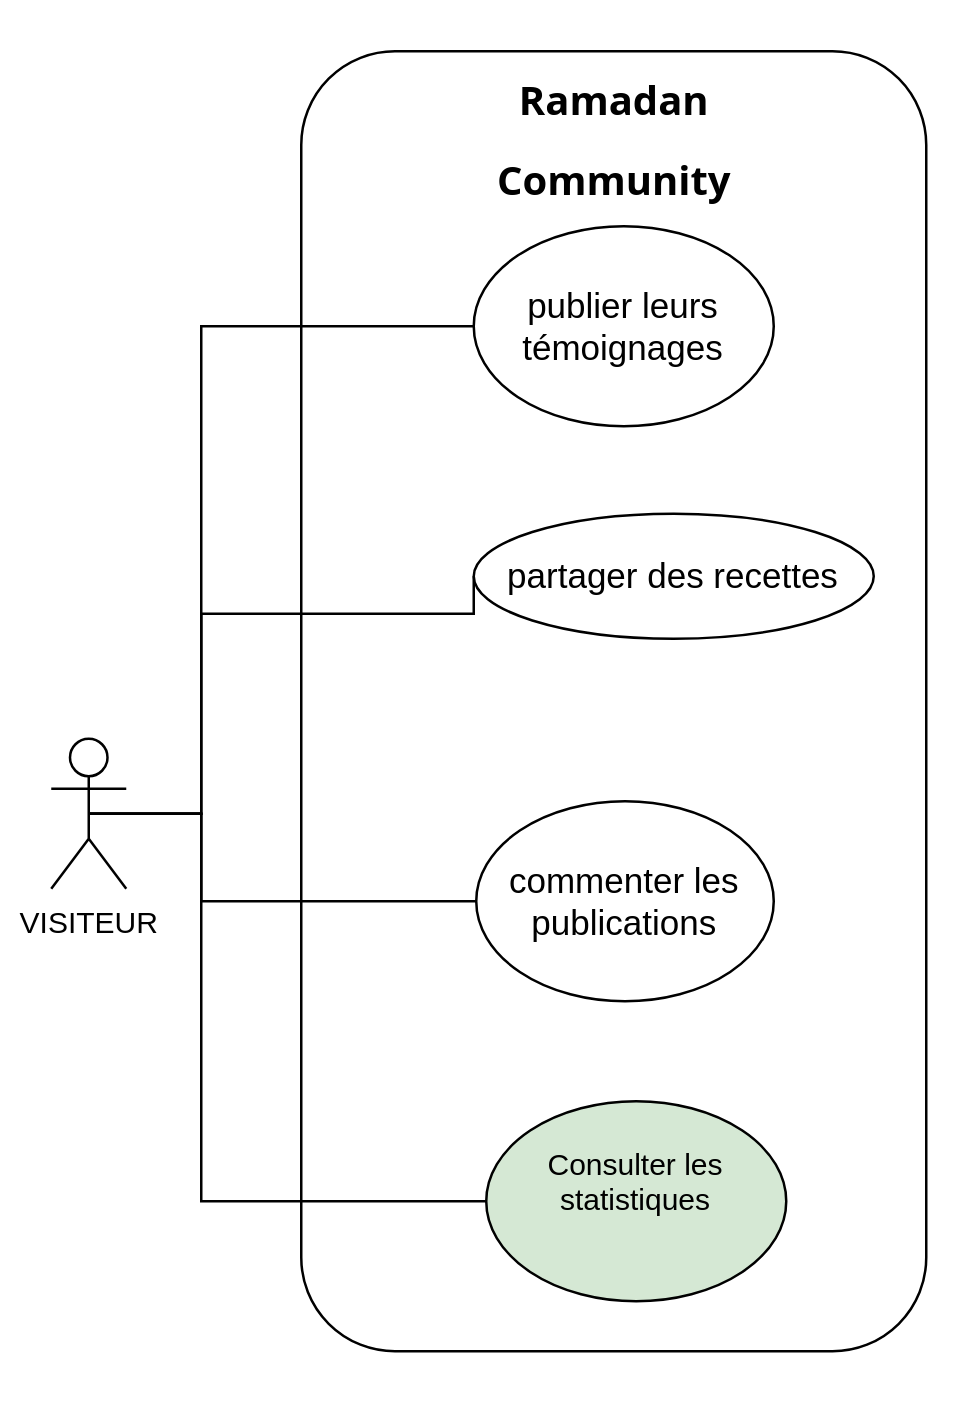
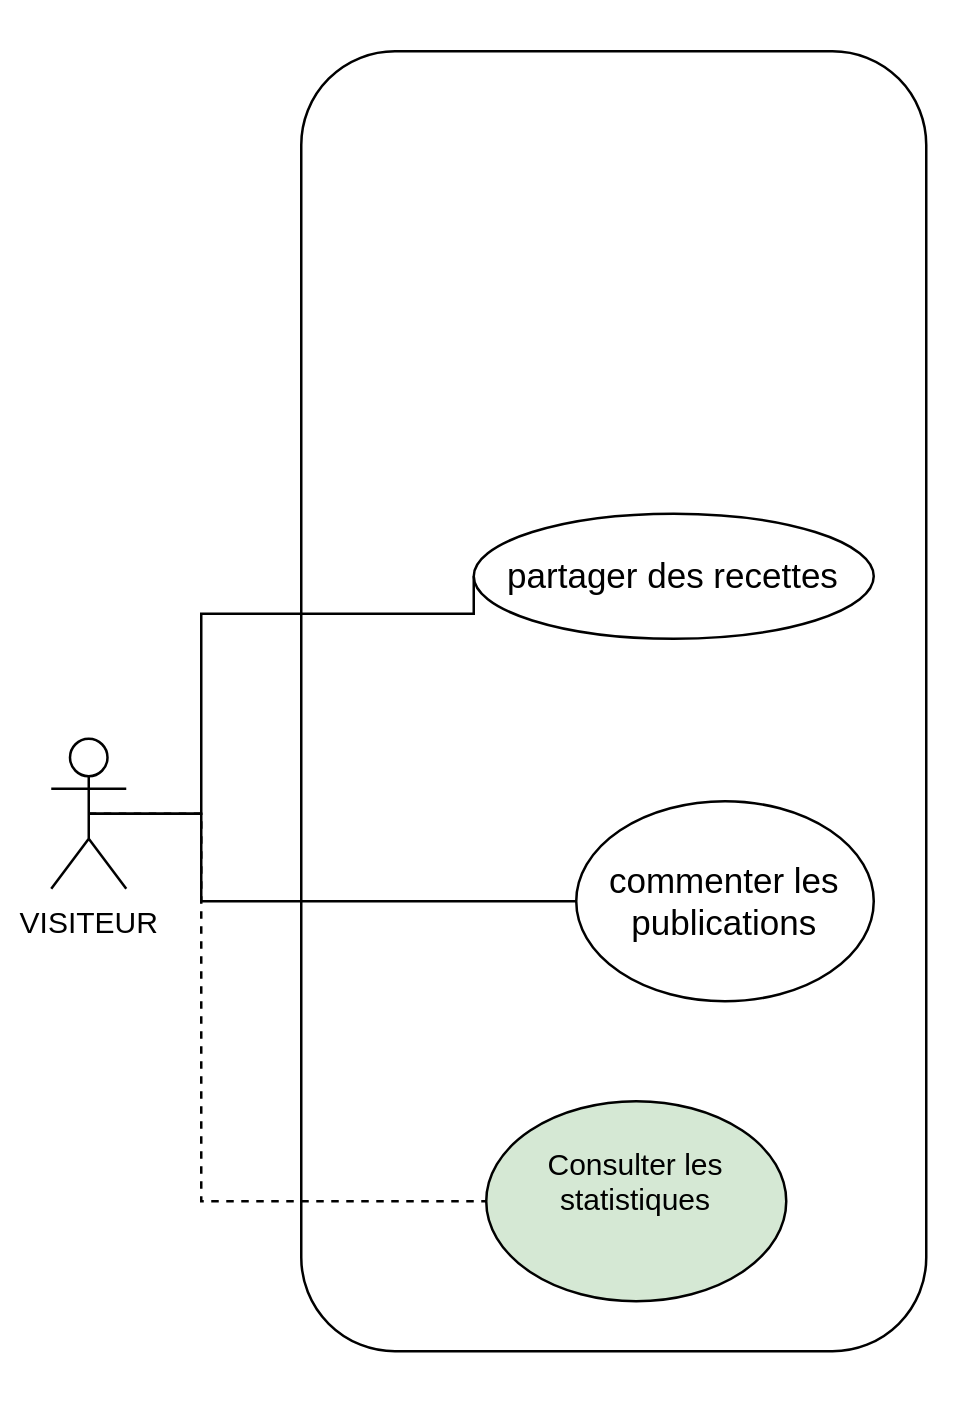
  <mxCell id="0" />
  <mxCell id="1" parent="0" />
  <mxCell id="2" value="" style="rounded=1;whiteSpace=wrap;html=1;" parent="1" vertex="1"><mxGeometry x="120" y="20" width="250" height="520" as="geometry" /></mxCell>
- <mxCell id="3" style="edgeStyle=orthogonalEdgeStyle;rounded=0;orthogonalLoop=1;jettySize=auto;html=1;exitX=0.5;exitY=0.5;exitDx=0;exitDy=0;exitPerimeter=0;entryX=0;entryY=0.5;entryDx=0;entryDy=0;endArrow=none;startFill=0;" parent="1" source="7" target="10" edge="1"><mxGeometry relative="1" as="geometry"><Array as="points"><mxPoint x="80" y="325" /><mxPoint x="80" y="130" /></Array></mxGeometry></mxCell>
  <mxCell id="4" style="edgeStyle=orthogonalEdgeStyle;rounded=0;orthogonalLoop=1;jettySize=auto;html=1;exitX=0.5;exitY=0.5;exitDx=0;exitDy=0;exitPerimeter=0;entryX=0;entryY=0.5;entryDx=0;entryDy=0;endArrow=none;startFill=0;" parent="1" source="7" target="8" edge="1"><mxGeometry relative="1" as="geometry"><Array as="points"><mxPoint x="80" y="325" /><mxPoint x="80" y="245" /></Array></mxGeometry></mxCell>
  <mxCell id="5" style="edgeStyle=orthogonalEdgeStyle;rounded=0;orthogonalLoop=1;jettySize=auto;html=1;exitX=0.5;exitY=0.5;exitDx=0;exitDy=0;exitPerimeter=0;endArrow=none;startFill=0;" parent="1" source="7" target="9" edge="1"><mxGeometry relative="1" as="geometry"><Array as="points"><mxPoint x="80" y="325" /><mxPoint x="80" y="360" /></Array></mxGeometry></mxCell>
- <mxCell id="6" style="edgeStyle=orthogonalEdgeStyle;rounded=0;orthogonalLoop=1;jettySize=auto;html=1;exitX=0.5;exitY=0.5;exitDx=0;exitDy=0;exitPerimeter=0;entryX=0;entryY=0.5;entryDx=0;entryDy=0;endArrow=none;startFill=0;" parent="1" source="7" target="11" edge="1"><mxGeometry relative="1" as="geometry"><Array as="points"><mxPoint x="80" y="325" /><mxPoint x="80" y="480" /></Array></mxGeometry></mxCell>
+ <mxCell id="6" style="edgeStyle=orthogonalEdgeStyle;rounded=0;orthogonalLoop=1;jettySize=auto;html=1;exitX=0.5;exitY=0.5;exitDx=0;exitDy=0;exitPerimeter=0;entryX=0;entryY=0.5;entryDx=0;entryDy=0;endArrow=none;startFill=0;dashed=1;" parent="1" source="7" target="11" edge="1"><mxGeometry relative="1" as="geometry"><Array as="points"><mxPoint x="80" y="325" /><mxPoint x="80" y="480" /></Array></mxGeometry></mxCell>
  <mxCell id="7" value="VISITEUR" style="shape=umlActor;verticalLabelPosition=bottom;verticalAlign=top;html=1;outlineConnect=0;" parent="1" vertex="1"><mxGeometry x="20" y="295" width="30" height="60" as="geometry" /></mxCell>
  <mxCell id="8" value="&lt;span style=&quot;font-family: &amp;quot;Nunito Sans&amp;quot;, sans-serif; font-size: 14px; text-align: start; white-space-collapse: preserve;&quot;&gt;&lt;font style=&quot;color: rgb(0, 0, 0);&quot;&gt;partager des recettes&lt;/font&gt;&lt;/span&gt;" style="ellipse;whiteSpace=wrap;html=1;fillStyle=auto;" parent="1" vertex="1"><mxGeometry x="189" y="205" width="160" height="50" as="geometry" /></mxCell>
- <mxCell id="9" value="&lt;span style=&quot;font-family: &amp;quot;Nunito Sans&amp;quot;, sans-serif; font-size: 14px; text-align: start; white-space-collapse: preserve;&quot;&gt;&lt;font style=&quot;color: rgb(0, 0, 0);&quot;&gt;commenter les publications&lt;/font&gt;&lt;/span&gt;" style="ellipse;whiteSpace=wrap;html=1;fillStyle=auto;" parent="1" vertex="1"><mxGeometry x="190" y="320" width="119" height="80" as="geometry" /></mxCell>
- <mxCell id="10" value="&lt;span style=&quot;font-family: &amp;quot;Nunito Sans&amp;quot;, sans-serif; font-size: 14px; text-align: start; white-space-collapse: preserve;&quot;&gt;&lt;font style=&quot;color: rgb(0, 0, 0);&quot;&gt;publier leurs témoignages&lt;/font&gt;&lt;/span&gt;" style="ellipse;whiteSpace=wrap;html=1;fillStyle=auto;" parent="1" vertex="1"><mxGeometry x="189" y="90" width="120" height="80" as="geometry" /></mxCell>
+ <mxCell id="9" value="&lt;span style=&quot;font-family: &amp;quot;Nunito Sans&amp;quot;, sans-serif; font-size: 14px; text-align: start; white-space-collapse: preserve;&quot;&gt;&lt;font style=&quot;color: rgb(0, 0, 0);&quot;&gt;commenter les publications&lt;/font&gt;&lt;/span&gt;" style="ellipse;whiteSpace=wrap;html=1;fillStyle=auto;" parent="1" vertex="1"><mxGeometry x="230" y="320" width="119" height="80" as="geometry" /></mxCell>
  <mxCell id="11" value="&#10;Consulter les statistiques&#10;&#10;" style="ellipse;whiteSpace=wrap;html=1;fillStyle=auto;fillColor=#d5e8d4;" parent="1" vertex="1"><mxGeometry x="194" y="440" width="120" height="80" as="geometry" /></mxCell>
- <mxCell id="12" value="&lt;h1 class=&quot;text-2xl font-bold font-arabic&quot; style=&quot;--tw-border-spacing-x: 0; --tw-border-spacing-y: 0; --tw-translate-x: 0; --tw-translate-y: 0; --tw-rotate: 0; --tw-skew-x: 0; --tw-skew-y: 0; --tw-scale-x: 1; --tw-scale-y: 1; --tw-pan-x: ; --tw-pan-y: ; --tw-pinch-zoom: ; --tw-scroll-snap-strictness: proximity; --tw-gradient-from-position: ; --tw-gradient-via-position: ; --tw-gradient-to-position: ; --tw-ordinal: ; --tw-slashed-zero: ; --tw-numeric-figure: ; --tw-numeric-spacing: ; --tw-numeric-fraction: ; --tw-ring-inset: ; --tw-ring-offset-width: 0px; --tw-ring-offset-color: light-dark(#fff, #fff); --tw-ring-color: rgb(59 130 246 / 0.5); --tw-ring-offset-shadow: 0 0 #0000; --tw-ring-shadow: 0 0 #0000; --tw-shadow: 0 0 #0000; --tw-shadow-colored: 0 0 #0000; --tw-blur: ; --tw-brightness: ; --tw-contrast: ; --tw-grayscale: ; --tw-hue-rotate: ; --tw-invert: ; --tw-saturate: ; --tw-sepia: ; --tw-drop-shadow: ; --tw-backdrop-blur: ; --tw-backdrop-brightness: ; --tw-backdrop-contrast: ; --tw-backdrop-grayscale: ; --tw-backdrop-hue-rotate: ; --tw-backdrop-invert: ; --tw-backdrop-opacity: ; --tw-backdrop-saturate: ; --tw-backdrop-sepia: ; --tw-contain-size: ; --tw-contain-layout: ; --tw-contain-paint: ; --tw-contain-style: ; box-sizing: border-box; border-width: 0px; border-style: solid; border-color: rgb(229, 231, 235); margin: 0px; line-height: 2rem; font-family: ui-sans-serif, system-ui, sans-serif, &amp;quot;Apple Color Emoji&amp;quot;, &amp;quot;Segoe UI Emoji&amp;quot;, &amp;quot;Segoe UI Symbol&amp;quot;, &amp;quot;Noto Color Emoji&amp;quot;; text-wrap: wrap;&quot;&gt;&lt;font&gt;Ramadan Community&lt;/font&gt;&lt;/h1&gt;" style="text;html=1;align=center;verticalAlign=middle;resizable=0;points=[];autosize=1;strokeColor=none;fillColor=none;fontColor=default;fontSize=8;labelPosition=center;verticalLabelPosition=middle;" parent="1" vertex="1"><mxGeometry x="150" y="30" width="190" height="50" as="geometry" /></mxCell>
